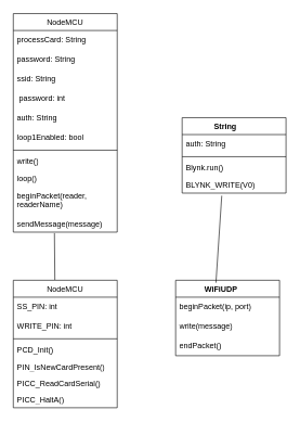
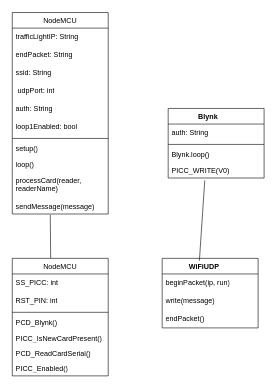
  <mxCell id="0" />
  <mxCell id="1" parent="0" />
  <mxCell id="2" value="&lt;span style=&quot;font-weight: 400;&quot;&gt;NodeMCU&lt;/span&gt;" style="swimlane;fontStyle=1;align=center;verticalAlign=top;childLayout=stackLayout;horizontal=1;startSize=26;horizontalStack=0;resizeParent=1;resizeParentMax=0;resizeLast=0;collapsible=1;marginBottom=0;whiteSpace=wrap;html=1;" parent="1" vertex="1"><mxGeometry x="20" y="20" width="160" height="336" as="geometry" /></mxCell>
- <mxCell id="3" value="processCard: String" style="text;strokeColor=none;fillColor=none;align=left;verticalAlign=middle;spacingLeft=4;spacingRight=4;overflow=hidden;points=[[0,0.5],[1,0.5]];portConstraint=eastwest;rotatable=0;whiteSpace=wrap;html=1;" parent="2" vertex="1"><mxGeometry y="26" width="160" height="30" as="geometry" /></mxCell>
- <mxCell id="4" value="password: String " style="text;strokeColor=none;fillColor=none;align=left;verticalAlign=middle;spacingLeft=4;spacingRight=4;overflow=hidden;points=[[0,0.5],[1,0.5]];portConstraint=eastwest;rotatable=0;whiteSpace=wrap;html=1;" parent="2" vertex="1"><mxGeometry y="56" width="160" height="30" as="geometry" /></mxCell>
+ <mxCell id="3" value="trafficLightIP: String" style="text;strokeColor=none;fillColor=none;align=left;verticalAlign=middle;spacingLeft=4;spacingRight=4;overflow=hidden;points=[[0,0.5],[1,0.5]];portConstraint=eastwest;rotatable=0;whiteSpace=wrap;html=1;" parent="2" vertex="1"><mxGeometry y="26" width="160" height="30" as="geometry" /></mxCell>
+ <mxCell id="4" value="endPacket: String " style="text;strokeColor=none;fillColor=none;align=left;verticalAlign=middle;spacingLeft=4;spacingRight=4;overflow=hidden;points=[[0,0.5],[1,0.5]];portConstraint=eastwest;rotatable=0;whiteSpace=wrap;html=1;" parent="2" vertex="1"><mxGeometry y="56" width="160" height="30" as="geometry" /></mxCell>
  <mxCell id="5" value="ssid: String" style="text;strokeColor=none;fillColor=none;align=left;verticalAlign=middle;spacingLeft=4;spacingRight=4;overflow=hidden;points=[[0,0.5],[1,0.5]];portConstraint=eastwest;rotatable=0;whiteSpace=wrap;html=1;" parent="2" vertex="1"><mxGeometry y="86" width="160" height="30" as="geometry" /></mxCell>
- <mxCell id="6" value="&amp;nbsp;password: &lt;span class=&quot;hljs-type&quot;&gt;int&lt;/span&gt;" style="text;strokeColor=none;fillColor=none;align=left;verticalAlign=middle;spacingLeft=4;spacingRight=4;overflow=hidden;points=[[0,0.5],[1,0.5]];portConstraint=eastwest;rotatable=0;whiteSpace=wrap;html=1;" parent="2" vertex="1"><mxGeometry y="116" width="160" height="30" as="geometry" /></mxCell>
+ <mxCell id="6" value="&amp;nbsp;udpPort: &lt;span class=&quot;hljs-type&quot;&gt;int&lt;/span&gt;" style="text;strokeColor=none;fillColor=none;align=left;verticalAlign=middle;spacingLeft=4;spacingRight=4;overflow=hidden;points=[[0,0.5],[1,0.5]];portConstraint=eastwest;rotatable=0;whiteSpace=wrap;html=1;" parent="2" vertex="1"><mxGeometry y="116" width="160" height="30" as="geometry" /></mxCell>
  <mxCell id="7" value="auth: String    " style="text;strokeColor=none;fillColor=none;align=left;verticalAlign=middle;spacingLeft=4;spacingRight=4;overflow=hidden;points=[[0,0.5],[1,0.5]];portConstraint=eastwest;rotatable=0;whiteSpace=wrap;html=1;" parent="2" vertex="1"><mxGeometry y="146" width="160" height="30" as="geometry" /></mxCell>
  <mxCell id="8" value="loop1Enabled: bool" style="text;strokeColor=none;fillColor=none;align=left;verticalAlign=middle;spacingLeft=4;spacingRight=4;overflow=hidden;points=[[0,0.5],[1,0.5]];portConstraint=eastwest;rotatable=0;whiteSpace=wrap;html=1;" parent="2" vertex="1"><mxGeometry y="176" width="160" height="30" as="geometry" /></mxCell>
  <mxCell id="9" value="" style="line;strokeWidth=1;fillColor=none;align=left;verticalAlign=middle;spacingTop=-1;spacingLeft=3;spacingRight=3;rotatable=0;labelPosition=right;points=[];portConstraint=eastwest;strokeColor=inherit;" parent="2" vertex="1"><mxGeometry y="206" width="160" height="8" as="geometry" /></mxCell>
- <mxCell id="10" value="write()" style="text;strokeColor=none;fillColor=none;align=left;verticalAlign=top;spacingLeft=4;spacingRight=4;overflow=hidden;rotatable=0;points=[[0,0.5],[1,0.5]];portConstraint=eastwest;whiteSpace=wrap;html=1;" parent="2" vertex="1"><mxGeometry y="214" width="160" height="26" as="geometry" /></mxCell>
+ <mxCell id="10" value="setup()" style="text;strokeColor=none;fillColor=none;align=left;verticalAlign=top;spacingLeft=4;spacingRight=4;overflow=hidden;rotatable=0;points=[[0,0.5],[1,0.5]];portConstraint=eastwest;whiteSpace=wrap;html=1;" parent="2" vertex="1"><mxGeometry y="214" width="160" height="26" as="geometry" /></mxCell>
  <mxCell id="11" value="loop()" style="text;strokeColor=none;fillColor=none;align=left;verticalAlign=top;spacingLeft=4;spacingRight=4;overflow=hidden;rotatable=0;points=[[0,0.5],[1,0.5]];portConstraint=eastwest;whiteSpace=wrap;html=1;" parent="2" vertex="1"><mxGeometry y="240" width="160" height="26" as="geometry" /></mxCell>
- <mxCell id="12" value="beginPacket(reader, readerName)" style="text;strokeColor=none;fillColor=none;align=left;verticalAlign=top;spacingLeft=4;spacingRight=4;overflow=hidden;rotatable=0;points=[[0,0.5],[1,0.5]];portConstraint=eastwest;whiteSpace=wrap;html=1;" parent="2" vertex="1"><mxGeometry y="266" width="160" height="44" as="geometry" /></mxCell>
+ <mxCell id="12" value="processCard(reader, readerName)" style="text;strokeColor=none;fillColor=none;align=left;verticalAlign=top;spacingLeft=4;spacingRight=4;overflow=hidden;rotatable=0;points=[[0,0.5],[1,0.5]];portConstraint=eastwest;whiteSpace=wrap;html=1;" parent="2" vertex="1"><mxGeometry y="266" width="160" height="44" as="geometry" /></mxCell>
  <mxCell id="13" value="sendMessage(message) " style="text;strokeColor=none;fillColor=none;align=left;verticalAlign=top;spacingLeft=4;spacingRight=4;overflow=hidden;rotatable=0;points=[[0,0.5],[1,0.5]];portConstraint=eastwest;whiteSpace=wrap;html=1;" parent="2" vertex="1"><mxGeometry y="310" width="160" height="26" as="geometry" /></mxCell>
  <mxCell id="14" value="" style="endArrow=none;html=1;rounded=0;exitX=0.396;exitY=1.06;exitDx=0;exitDy=0;exitPerimeter=0;entryX=0.4;entryY=-0.002;entryDx=0;entryDy=0;entryPerimeter=0;" parent="1" source="13" target="15" edge="1"><mxGeometry relative="1" as="geometry"><mxPoint x="140" y="480" as="sourcePoint" /><mxPoint x="83" y="420" as="targetPoint" /></mxGeometry></mxCell>
  <mxCell id="15" value="&lt;span style=&quot;font-weight: 400;&quot;&gt;NodeMCU&lt;/span&gt;" style="swimlane;fontStyle=1;align=center;verticalAlign=top;childLayout=stackLayout;horizontal=1;startSize=26;horizontalStack=0;resizeParent=1;resizeParentMax=0;resizeLast=0;collapsible=1;marginBottom=0;whiteSpace=wrap;html=1;" parent="1" vertex="1"><mxGeometry x="20" y="430" width="160" height="196" as="geometry" /></mxCell>
- <mxCell id="16" value="SS_PIN: &lt;span class=&quot;hljs-type&quot;&gt;int&lt;/span&gt;" style="text;strokeColor=none;fillColor=none;align=left;verticalAlign=middle;spacingLeft=4;spacingRight=4;overflow=hidden;points=[[0,0.5],[1,0.5]];portConstraint=eastwest;rotatable=0;whiteSpace=wrap;html=1;" parent="15" vertex="1"><mxGeometry y="26" width="160" height="30" as="geometry" /></mxCell>
- <mxCell id="17" value="WRITE_PIN: &lt;span class=&quot;hljs-type&quot;&gt;int&lt;/span&gt;" style="text;strokeColor=none;fillColor=none;align=left;verticalAlign=middle;spacingLeft=4;spacingRight=4;overflow=hidden;points=[[0,0.5],[1,0.5]];portConstraint=eastwest;rotatable=0;whiteSpace=wrap;html=1;" parent="15" vertex="1"><mxGeometry y="56" width="160" height="30" as="geometry" /></mxCell>
+ <mxCell id="16" value="SS_PICC: &lt;span class=&quot;hljs-type&quot;&gt;int&lt;/span&gt;" style="text;strokeColor=none;fillColor=none;align=left;verticalAlign=middle;spacingLeft=4;spacingRight=4;overflow=hidden;points=[[0,0.5],[1,0.5]];portConstraint=eastwest;rotatable=0;whiteSpace=wrap;html=1;" parent="15" vertex="1"><mxGeometry y="26" width="160" height="30" as="geometry" /></mxCell>
+ <mxCell id="17" value="RST_PIN: &lt;span class=&quot;hljs-type&quot;&gt;int&lt;/span&gt;" style="text;strokeColor=none;fillColor=none;align=left;verticalAlign=middle;spacingLeft=4;spacingRight=4;overflow=hidden;points=[[0,0.5],[1,0.5]];portConstraint=eastwest;rotatable=0;whiteSpace=wrap;html=1;" parent="15" vertex="1"><mxGeometry y="56" width="160" height="30" as="geometry" /></mxCell>
  <mxCell id="18" value="" style="line;strokeWidth=1;fillColor=none;align=left;verticalAlign=middle;spacingTop=-1;spacingLeft=3;spacingRight=3;rotatable=0;labelPosition=right;points=[];portConstraint=eastwest;strokeColor=inherit;" parent="15" vertex="1"><mxGeometry y="86" width="160" height="8" as="geometry" /></mxCell>
- <mxCell id="19" value="PCD_Init()" style="text;strokeColor=none;fillColor=none;align=left;verticalAlign=top;spacingLeft=4;spacingRight=4;overflow=hidden;rotatable=0;points=[[0,0.5],[1,0.5]];portConstraint=eastwest;whiteSpace=wrap;html=1;" parent="15" vertex="1"><mxGeometry y="94" width="160" height="26" as="geometry" /></mxCell>
- <mxCell id="20" value="PIN_IsNewCardPresent()" style="text;strokeColor=none;fillColor=none;align=left;verticalAlign=top;spacingLeft=4;spacingRight=4;overflow=hidden;rotatable=0;points=[[0,0.5],[1,0.5]];portConstraint=eastwest;whiteSpace=wrap;html=1;" parent="15" vertex="1"><mxGeometry y="120" width="160" height="26" as="geometry" /></mxCell>
- <mxCell id="21" value="PICC_ReadCardSerial()" style="text;strokeColor=none;fillColor=none;align=left;verticalAlign=top;spacingLeft=4;spacingRight=4;overflow=hidden;rotatable=0;points=[[0,0.5],[1,0.5]];portConstraint=eastwest;whiteSpace=wrap;html=1;" parent="15" vertex="1"><mxGeometry y="146" width="160" height="24" as="geometry" /></mxCell>
- <mxCell id="22" value="PICC_HaltA()  " style="text;strokeColor=none;fillColor=none;align=left;verticalAlign=top;spacingLeft=4;spacingRight=4;overflow=hidden;rotatable=0;points=[[0,0.5],[1,0.5]];portConstraint=eastwest;whiteSpace=wrap;html=1;" parent="15" vertex="1"><mxGeometry y="170" width="160" height="26" as="geometry" /></mxCell>
+ <mxCell id="19" value="PCD_Blynk()" style="text;strokeColor=none;fillColor=none;align=left;verticalAlign=top;spacingLeft=4;spacingRight=4;overflow=hidden;rotatable=0;points=[[0,0.5],[1,0.5]];portConstraint=eastwest;whiteSpace=wrap;html=1;" parent="15" vertex="1"><mxGeometry y="94" width="160" height="26" as="geometry" /></mxCell>
+ <mxCell id="20" value="PICC_IsNewCardPresent()" style="text;strokeColor=none;fillColor=none;align=left;verticalAlign=top;spacingLeft=4;spacingRight=4;overflow=hidden;rotatable=0;points=[[0,0.5],[1,0.5]];portConstraint=eastwest;whiteSpace=wrap;html=1;" parent="15" vertex="1"><mxGeometry y="120" width="160" height="26" as="geometry" /></mxCell>
+ <mxCell id="21" value="PCD_ReadCardSerial()" style="text;strokeColor=none;fillColor=none;align=left;verticalAlign=top;spacingLeft=4;spacingRight=4;overflow=hidden;rotatable=0;points=[[0,0.5],[1,0.5]];portConstraint=eastwest;whiteSpace=wrap;html=1;" parent="15" vertex="1"><mxGeometry y="146" width="160" height="24" as="geometry" /></mxCell>
+ <mxCell id="22" value="PICC_Enabled()  " style="text;strokeColor=none;fillColor=none;align=left;verticalAlign=top;spacingLeft=4;spacingRight=4;overflow=hidden;rotatable=0;points=[[0,0.5],[1,0.5]];portConstraint=eastwest;whiteSpace=wrap;html=1;" parent="15" vertex="1"><mxGeometry y="170" width="160" height="26" as="geometry" /></mxCell>
  <mxCell id="23" value="WiFiUDP&amp;nbsp; &amp;nbsp; &amp;nbsp;&amp;nbsp;" style="swimlane;fontStyle=1;align=center;verticalAlign=top;childLayout=stackLayout;horizontal=1;startSize=26;horizontalStack=0;resizeParent=1;resizeParentMax=0;resizeLast=0;collapsible=1;marginBottom=0;whiteSpace=wrap;html=1;" parent="1" vertex="1"><mxGeometry x="270" y="430" width="160" height="116" as="geometry" /></mxCell>
- <mxCell id="24" value="beginPacket(ip, port)" style="text;strokeColor=none;fillColor=none;align=left;verticalAlign=middle;spacingLeft=4;spacingRight=4;overflow=hidden;points=[[0,0.5],[1,0.5]];portConstraint=eastwest;rotatable=0;whiteSpace=wrap;html=1;" parent="23" vertex="1"><mxGeometry y="26" width="160" height="30" as="geometry" /></mxCell>
+ <mxCell id="24" value="beginPacket(ip, run)" style="text;strokeColor=none;fillColor=none;align=left;verticalAlign=middle;spacingLeft=4;spacingRight=4;overflow=hidden;points=[[0,0.5],[1,0.5]];portConstraint=eastwest;rotatable=0;whiteSpace=wrap;html=1;" parent="23" vertex="1"><mxGeometry y="26" width="160" height="30" as="geometry" /></mxCell>
  <mxCell id="25" value="write(message)" style="text;strokeColor=none;fillColor=none;align=left;verticalAlign=middle;spacingLeft=4;spacingRight=4;overflow=hidden;points=[[0,0.5],[1,0.5]];portConstraint=eastwest;rotatable=0;whiteSpace=wrap;html=1;" parent="23" vertex="1"><mxGeometry y="56" width="160" height="30" as="geometry" /></mxCell>
  <mxCell id="26" value="endPacket()   " style="text;strokeColor=none;fillColor=none;align=left;verticalAlign=middle;spacingLeft=4;spacingRight=4;overflow=hidden;points=[[0,0.5],[1,0.5]];portConstraint=eastwest;rotatable=0;whiteSpace=wrap;html=1;" parent="23" vertex="1"><mxGeometry y="86" width="160" height="30" as="geometry" /></mxCell>
- <mxCell id="27" value="String&amp;nbsp; &amp;nbsp; &amp;nbsp; &amp;nbsp;&amp;nbsp;" style="swimlane;fontStyle=1;align=center;verticalAlign=top;childLayout=stackLayout;horizontal=1;startSize=26;horizontalStack=0;resizeParent=1;resizeParentMax=0;resizeLast=0;collapsible=1;marginBottom=0;whiteSpace=wrap;html=1;" parent="1" vertex="1"><mxGeometry x="280" y="180" width="160" height="116" as="geometry" /></mxCell>
+ <mxCell id="27" value="Blynk&amp;nbsp; &amp;nbsp; &amp;nbsp; &amp;nbsp;&amp;nbsp;" style="swimlane;fontStyle=1;align=center;verticalAlign=top;childLayout=stackLayout;horizontal=1;startSize=26;horizontalStack=0;resizeParent=1;resizeParentMax=0;resizeLast=0;collapsible=1;marginBottom=0;whiteSpace=wrap;html=1;" parent="1" vertex="1"><mxGeometry x="280" y="180" width="160" height="116" as="geometry" /></mxCell>
  <mxCell id="28" value="auth: String&amp;nbsp;" style="text;strokeColor=none;fillColor=none;align=left;verticalAlign=middle;spacingLeft=4;spacingRight=4;overflow=hidden;points=[[0,0.5],[1,0.5]];portConstraint=eastwest;rotatable=0;whiteSpace=wrap;html=1;" parent="27" vertex="1"><mxGeometry y="26" width="160" height="30" as="geometry" /></mxCell>
  <mxCell id="29" value="" style="line;strokeWidth=1;fillColor=none;align=left;verticalAlign=middle;spacingTop=-1;spacingLeft=3;spacingRight=3;rotatable=0;labelPosition=right;points=[];portConstraint=eastwest;strokeColor=inherit;" parent="27" vertex="1"><mxGeometry y="56" width="160" height="8" as="geometry" /></mxCell>
- <mxCell id="30" value="Blynk.run()  " style="text;strokeColor=none;fillColor=none;align=left;verticalAlign=top;spacingLeft=4;spacingRight=4;overflow=hidden;rotatable=0;points=[[0,0.5],[1,0.5]];portConstraint=eastwest;whiteSpace=wrap;html=1;" parent="27" vertex="1"><mxGeometry y="64" width="160" height="26" as="geometry" /></mxCell>
- <mxCell id="31" value="BLYNK_WRITE(V0)" style="text;strokeColor=none;fillColor=none;align=left;verticalAlign=top;spacingLeft=4;spacingRight=4;overflow=hidden;rotatable=0;points=[[0,0.5],[1,0.5]];portConstraint=eastwest;whiteSpace=wrap;html=1;" parent="27" vertex="1"><mxGeometry y="90" width="160" height="26" as="geometry" /></mxCell>
+ <mxCell id="30" value="Blynk.loop()  " style="text;strokeColor=none;fillColor=none;align=left;verticalAlign=top;spacingLeft=4;spacingRight=4;overflow=hidden;rotatable=0;points=[[0,0.5],[1,0.5]];portConstraint=eastwest;whiteSpace=wrap;html=1;" parent="27" vertex="1"><mxGeometry y="64" width="160" height="26" as="geometry" /></mxCell>
+ <mxCell id="31" value="PICC_WRITE(V0)" style="text;strokeColor=none;fillColor=none;align=left;verticalAlign=top;spacingLeft=4;spacingRight=4;overflow=hidden;rotatable=0;points=[[0,0.5],[1,0.5]];portConstraint=eastwest;whiteSpace=wrap;html=1;" parent="27" vertex="1"><mxGeometry y="90" width="160" height="26" as="geometry" /></mxCell>
  <mxCell id="32" value="" style="endArrow=none;html=1;rounded=0;exitX=0.388;exitY=0.033;exitDx=0;exitDy=0;exitPerimeter=0;" parent="1" source="23" edge="1"><mxGeometry relative="1" as="geometry"><mxPoint x="-29" y="830" as="sourcePoint" /><mxPoint x="341" y="300" as="targetPoint" /></mxGeometry></mxCell>
